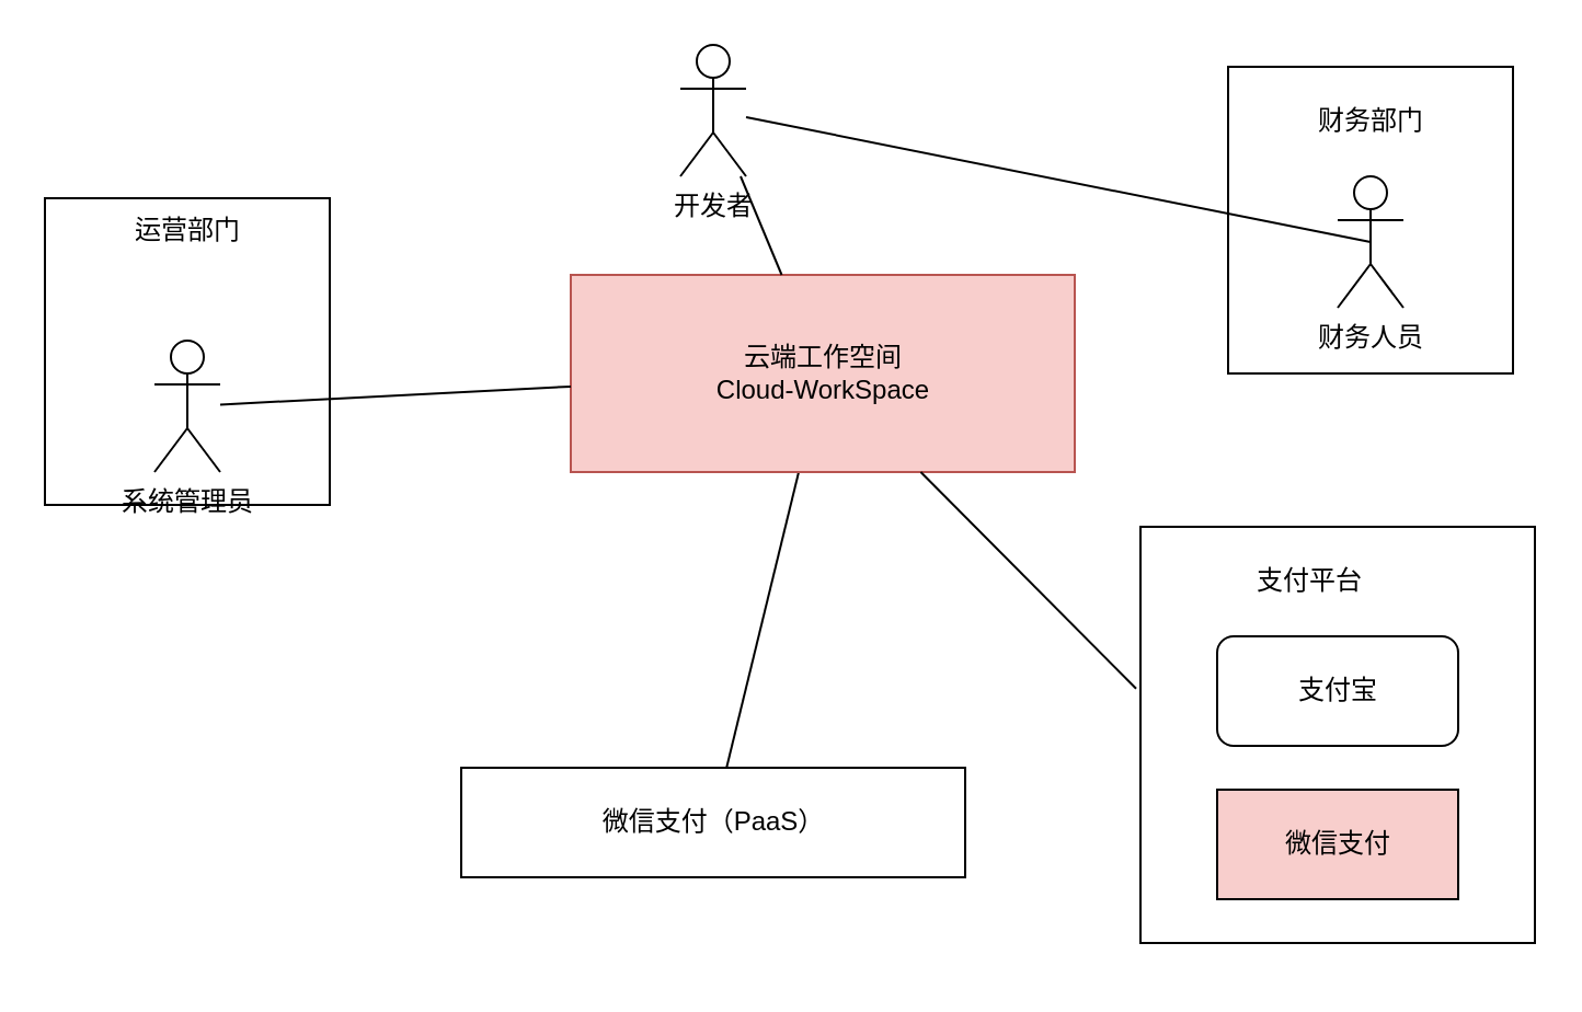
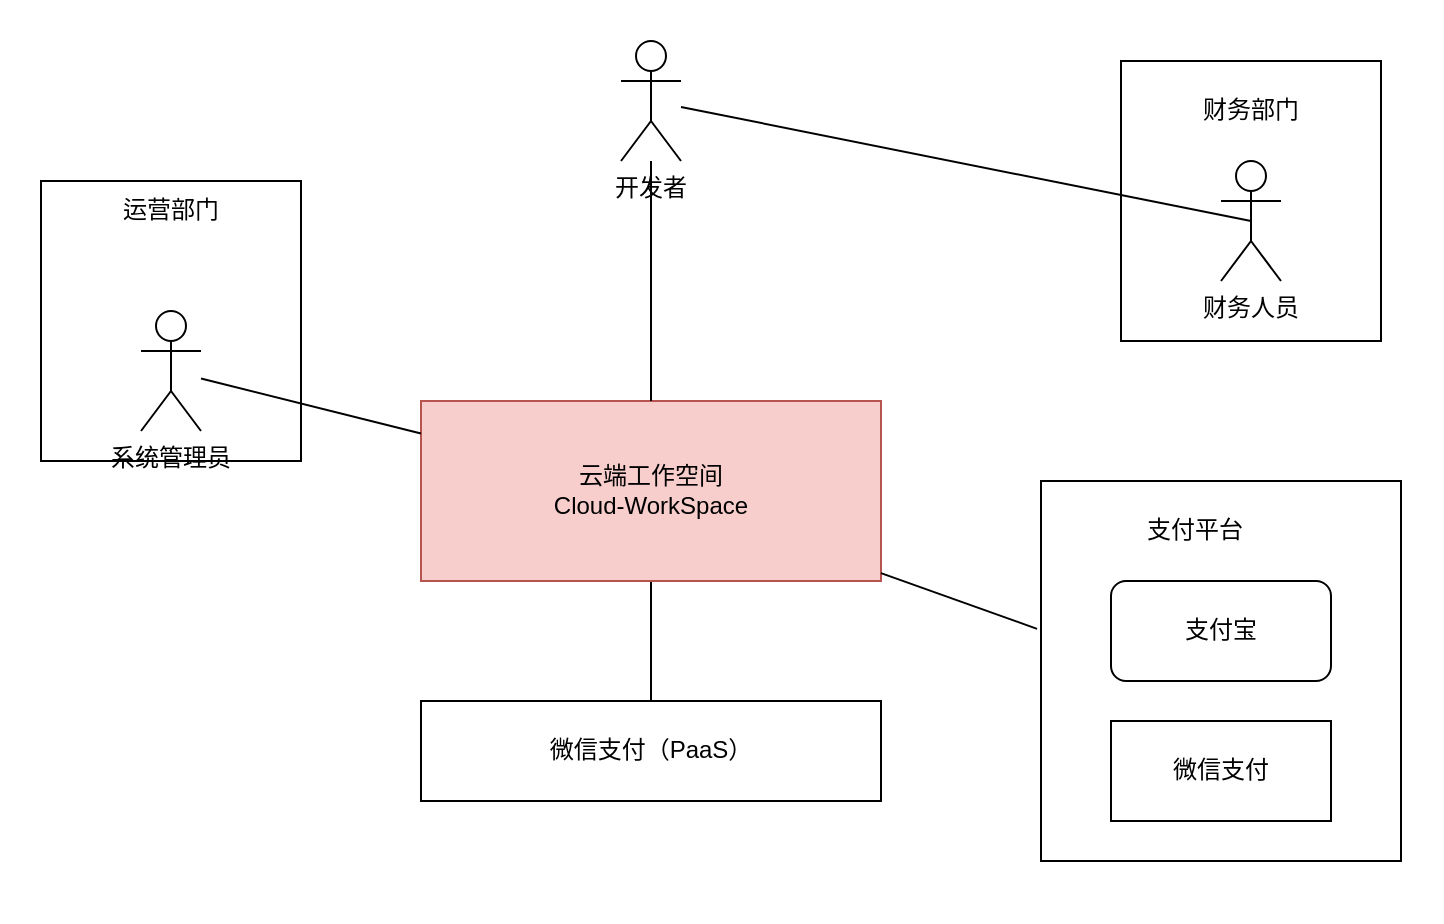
  <mxCell id="0" />
  <mxCell id="1" parent="0" />
  <mxCell id="2" style="edgeStyle=none;html=1;endArrow=none;endFill=0;" edge="1" parent="1" source="3" target="4"><mxGeometry relative="1" as="geometry" /></mxCell>
- <mxCell id="3" value="云端工作空间&lt;br&gt;Cloud-WorkSpace" style="html=1;fillColor=#f8cecc;strokeColor=#b85450;" vertex="1" parent="1"><mxGeometry x="260" y="125" width="230" height="90" as="geometry" /></mxCell>
+ <mxCell id="3" value="云端工作空间&lt;br&gt;Cloud-WorkSpace" style="html=1;fillColor=#f8cecc;strokeColor=#b85450;" vertex="1" parent="1"><mxGeometry x="210" y="200" width="230" height="90" as="geometry" /></mxCell>
  <mxCell id="4" value="微信支付（PaaS）" style="html=1;" vertex="1" parent="1"><mxGeometry x="210" y="350" width="230" height="50" as="geometry" /></mxCell>
  <mxCell id="5" value="" style="group" vertex="1" connectable="0" parent="1"><mxGeometry x="20" y="90" width="130" height="140" as="geometry" /></mxCell>
  <mxCell id="6" value="" style="rounded=0;whiteSpace=wrap;html=1;" vertex="1" parent="5"><mxGeometry width="130" height="140" as="geometry" /></mxCell>
  <mxCell id="7" value="运营部门" style="text;html=1;align=center;verticalAlign=middle;resizable=0;points=[];autosize=1;strokeColor=none;fillColor=none;" vertex="1" parent="5"><mxGeometry x="30" width="70" height="30" as="geometry" /></mxCell>
  <mxCell id="8" value="系统管理员" style="shape=umlActor;verticalLabelPosition=bottom;verticalAlign=top;html=1;" vertex="1" parent="5"><mxGeometry x="50" y="65" width="30" height="60" as="geometry" /></mxCell>
  <mxCell id="9" style="edgeStyle=none;html=1;endArrow=none;endFill=0;" edge="1" parent="1" source="8" target="3"><mxGeometry relative="1" as="geometry" /></mxCell>
  <mxCell id="10" value="" style="group" vertex="1" connectable="0" parent="1"><mxGeometry x="560" y="40" width="130" height="140" as="geometry" /></mxCell>
  <mxCell id="11" value="" style="rounded=0;whiteSpace=wrap;html=1;" vertex="1" parent="10"><mxGeometry y="-10" width="130" height="140" as="geometry" /></mxCell>
  <mxCell id="12" value="财务部门" style="text;html=1;align=center;verticalAlign=middle;resizable=0;points=[];autosize=1;strokeColor=none;fillColor=none;" vertex="1" parent="10"><mxGeometry x="30" width="70" height="30" as="geometry" /></mxCell>
  <mxCell id="13" value="财务人员" style="shape=umlActor;verticalLabelPosition=bottom;verticalAlign=top;html=1;" vertex="1" parent="10"><mxGeometry x="50" y="40" width="30" height="60" as="geometry" /></mxCell>
  <mxCell id="14" style="edgeStyle=none;html=1;endArrow=none;endFill=0;exitX=0.5;exitY=0.5;exitDx=0;exitDy=0;exitPerimeter=0;" edge="1" parent="1" source="13" target="21"><mxGeometry relative="1" as="geometry"><mxPoint x="540" y="245" as="sourcePoint" /></mxGeometry></mxCell>
  <mxCell id="15" value="" style="group" vertex="1" connectable="0" parent="1"><mxGeometry x="520" y="250" width="180" height="190" as="geometry" /></mxCell>
  <mxCell id="16" value="" style="rounded=0;whiteSpace=wrap;html=1;" vertex="1" parent="15"><mxGeometry y="-10" width="180" height="190" as="geometry" /></mxCell>
  <mxCell id="17" value="支付平台" style="text;html=1;align=center;verticalAlign=middle;resizable=0;points=[];autosize=1;strokeColor=none;fillColor=none;" vertex="1" parent="15"><mxGeometry x="41.538" width="70" height="30" as="geometry" /></mxCell>
  <mxCell id="18" value="支付宝" style="html=1;rounded=1;" vertex="1" parent="15"><mxGeometry x="35" y="40" width="110" height="50" as="geometry" /></mxCell>
- <mxCell id="19" value="微信支付" style="html=1;fillColor=#f8cecc;" vertex="1" parent="15"><mxGeometry x="35" y="110" width="110" height="50" as="geometry" /></mxCell>
+ <mxCell id="19" value="微信支付" style="html=1;" vertex="1" parent="15"><mxGeometry x="35" y="110" width="110" height="50" as="geometry" /></mxCell>
  <mxCell id="20" style="edgeStyle=none;html=1;endArrow=none;endFill=0;" edge="1" parent="1" source="21" target="3"><mxGeometry relative="1" as="geometry" /></mxCell>
  <mxCell id="21" value="开发者" style="shape=umlActor;verticalLabelPosition=bottom;verticalAlign=top;html=1;" vertex="1" parent="1"><mxGeometry x="310" y="20" width="30" height="60" as="geometry" /></mxCell>
  <mxCell id="22" style="edgeStyle=none;html=1;endArrow=none;endFill=0;entryX=-0.011;entryY=0.389;entryDx=0;entryDy=0;entryPerimeter=0;" edge="1" parent="1" source="3" target="16"><mxGeometry relative="1" as="geometry" /></mxCell>
